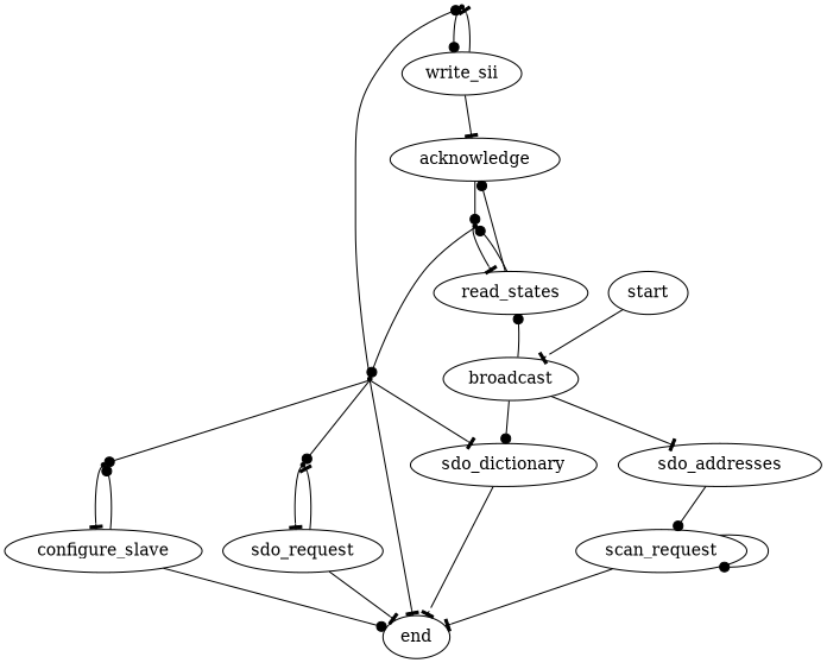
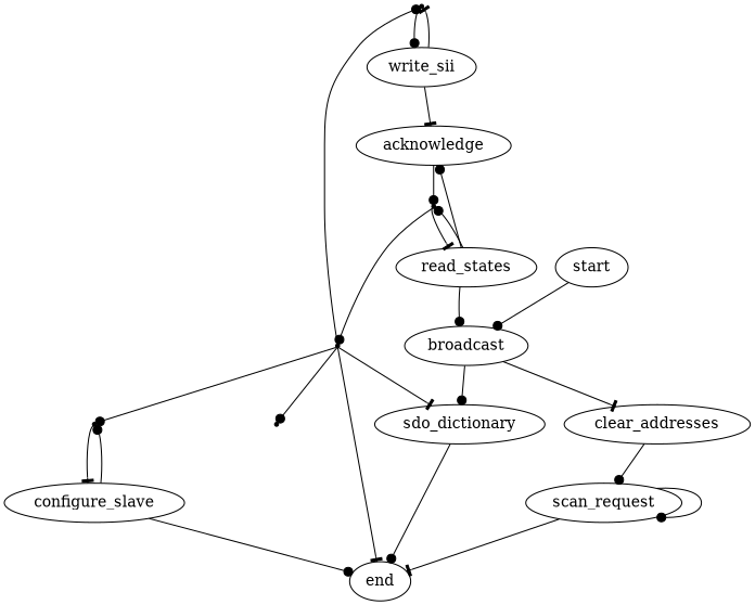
  digraph {
    edge [arrowhead=dot]
    action_process_sii [shape=point]
    write_sii
    acknowledge
    action_process_sdo [shape=point]
-   sdo_request
    end
    action_configure [shape=point]
    configure_slave
    action_next_slave_state [shape=point]
    action_process_states [shape=point]
    read_states
    sdo_dictionary
    start
    broadcast
-   clear_addresses [label=sdo_addresses]
+   clear_addresses
    n16 [label=scan_request]
    action_process_sii -> write_sii
    write_sii -> action_process_sii [arrowhead=tee]
    write_sii -> acknowledge [arrowhead=tee]
    acknowledge -> action_next_slave_state
-   action_process_sdo -> sdo_request [arrowhead=tee]
-   sdo_request -> action_process_sdo [arrowhead=tee]
-   sdo_request -> end [arrowhead=tee]
    action_configure -> configure_slave [arrowhead=tee]
    configure_slave -> end
    configure_slave -> action_configure
    action_next_slave_state -> action_process_states
    action_next_slave_state -> read_states [arrowhead=tee]
    action_process_states -> action_process_sii
    action_process_states -> action_process_sdo
    action_process_states -> end [arrowhead=tee]
    action_process_states -> action_configure
    action_process_states -> sdo_dictionary [arrowhead=tee]
    read_states -> acknowledge
    read_states -> action_next_slave_state
-   sdo_dictionary -> end [arrowhead=tee]
-   start -> broadcast [arrowhead=tee weight=10]
-   broadcast -> read_states [weight=10]
+   sdo_dictionary -> end
+   start -> broadcast [weight=10]
+   read_states -> broadcast [weight=10]
    broadcast -> sdo_dictionary
    broadcast -> clear_addresses [arrowhead=tee]
    clear_addresses -> n16
    n16 -> end [arrowhead=tee]
    n16 -> n16
  }
